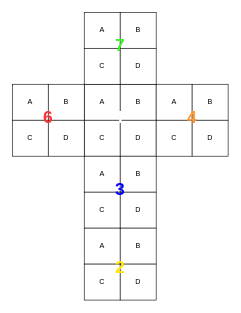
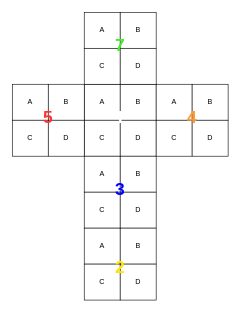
  <mxCell id="0" />
  <mxCell id="1" parent="0" />
  <mxCell id="2" value="A" style="rounded=0;whiteSpace=wrap;html=1;" vertex="1" parent="1"><mxGeometry x="140" y="140" width="60" height="60" as="geometry" /></mxCell>
  <mxCell id="3" value="B" style="rounded=0;whiteSpace=wrap;html=1;" vertex="1" parent="1"><mxGeometry x="200" y="140" width="60" height="60" as="geometry" /></mxCell>
  <mxCell id="4" value="C" style="rounded=0;whiteSpace=wrap;html=1;" vertex="1" parent="1"><mxGeometry x="140" y="200" width="60" height="60" as="geometry" /></mxCell>
  <mxCell id="5" value="D" style="rounded=0;whiteSpace=wrap;html=1;" vertex="1" parent="1"><mxGeometry x="200" y="200" width="60" height="60" as="geometry" /></mxCell>
  <mxCell id="6" value="A" style="rounded=0;whiteSpace=wrap;html=1;" vertex="1" parent="1"><mxGeometry x="140" y="20" width="60" height="60" as="geometry" /></mxCell>
  <mxCell id="7" value="B" style="rounded=0;whiteSpace=wrap;html=1;" vertex="1" parent="1"><mxGeometry x="200" y="20" width="60" height="60" as="geometry" /></mxCell>
  <mxCell id="8" value="C" style="rounded=0;whiteSpace=wrap;html=1;" vertex="1" parent="1"><mxGeometry x="140" y="80" width="60" height="60" as="geometry" /></mxCell>
  <mxCell id="9" value="D" style="rounded=0;whiteSpace=wrap;html=1;" vertex="1" parent="1"><mxGeometry x="200" y="80" width="60" height="60" as="geometry" /></mxCell>
  <mxCell id="10" value="A" style="rounded=0;whiteSpace=wrap;html=1;" vertex="1" parent="1"><mxGeometry x="20" y="140" width="60" height="60" as="geometry" /></mxCell>
  <mxCell id="11" value="B" style="rounded=0;whiteSpace=wrap;html=1;" vertex="1" parent="1"><mxGeometry x="80" y="140" width="60" height="60" as="geometry" /></mxCell>
  <mxCell id="12" value="C" style="rounded=0;whiteSpace=wrap;html=1;" vertex="1" parent="1"><mxGeometry x="20" y="200" width="60" height="60" as="geometry" /></mxCell>
  <mxCell id="13" value="D" style="rounded=0;whiteSpace=wrap;html=1;" vertex="1" parent="1"><mxGeometry x="80" y="200" width="60" height="60" as="geometry" /></mxCell>
  <mxCell id="14" value="A" style="rounded=0;whiteSpace=wrap;html=1;" vertex="1" parent="1"><mxGeometry x="140" y="260" width="60" height="60" as="geometry" /></mxCell>
  <mxCell id="15" value="B" style="rounded=0;whiteSpace=wrap;html=1;" vertex="1" parent="1"><mxGeometry x="200" y="260" width="60" height="60" as="geometry" /></mxCell>
  <mxCell id="16" value="C" style="rounded=0;whiteSpace=wrap;html=1;" vertex="1" parent="1"><mxGeometry x="140" y="320" width="60" height="60" as="geometry" /></mxCell>
  <mxCell id="17" value="D" style="rounded=0;whiteSpace=wrap;html=1;" vertex="1" parent="1"><mxGeometry x="200" y="320" width="60" height="60" as="geometry" /></mxCell>
  <mxCell id="18" value="A" style="rounded=0;whiteSpace=wrap;html=1;" vertex="1" parent="1"><mxGeometry x="260" y="140" width="60" height="60" as="geometry" /></mxCell>
  <mxCell id="19" value="B" style="rounded=0;whiteSpace=wrap;html=1;" vertex="1" parent="1"><mxGeometry x="320" y="140" width="60" height="60" as="geometry" /></mxCell>
  <mxCell id="20" value="C" style="rounded=0;whiteSpace=wrap;html=1;" vertex="1" parent="1"><mxGeometry x="260" y="200" width="60" height="60" as="geometry" /></mxCell>
  <mxCell id="21" value="D" style="rounded=0;whiteSpace=wrap;html=1;" vertex="1" parent="1"><mxGeometry x="320" y="200" width="60" height="60" as="geometry" /></mxCell>
  <mxCell id="22" value="A" style="rounded=0;whiteSpace=wrap;html=1;" vertex="1" parent="1"><mxGeometry x="140" y="380" width="60" height="60" as="geometry" /></mxCell>
  <mxCell id="23" value="B" style="rounded=0;whiteSpace=wrap;html=1;" vertex="1" parent="1"><mxGeometry x="200" y="380" width="60" height="60" as="geometry" /></mxCell>
  <mxCell id="24" value="C" style="rounded=0;whiteSpace=wrap;html=1;" vertex="1" parent="1"><mxGeometry x="140" y="440" width="60" height="60" as="geometry" /></mxCell>
  <mxCell id="25" value="D" style="rounded=0;whiteSpace=wrap;html=1;" vertex="1" parent="1"><mxGeometry x="200" y="440" width="60" height="60" as="geometry" /></mxCell>
  <mxCell id="26" value="&lt;b style=&quot;font-size: 29px;&quot;&gt;&lt;font color=&quot;#ffffff&quot; style=&quot;font-size: 29px;&quot;&gt;1&lt;/font&gt;&lt;/b&gt;" style="text;html=1;align=center;verticalAlign=middle;whiteSpace=wrap;rounded=0;fontSize=29;" vertex="1" parent="1"><mxGeometry x="170" y="180" width="60" height="30" as="geometry" /></mxCell>
  <mxCell id="27" value="&lt;b style=&quot;font-size: 29px;&quot;&gt;&lt;font color=&quot;#ff9933&quot; style=&quot;font-size: 29px;&quot;&gt;4&lt;/font&gt;&lt;/b&gt;" style="text;html=1;align=center;verticalAlign=middle;whiteSpace=wrap;rounded=0;fontSize=29;" vertex="1" parent="1"><mxGeometry x="290" y="180" width="60" height="30" as="geometry" /></mxCell>
  <mxCell id="28" value="&lt;b style=&quot;font-size: 29px;&quot;&gt;&lt;font color=&quot;#0000ff&quot; style=&quot;font-size: 29px;&quot;&gt;3&lt;/font&gt;&lt;/b&gt;" style="text;html=1;align=center;verticalAlign=middle;whiteSpace=wrap;rounded=0;fontSize=29;" vertex="1" parent="1"><mxGeometry x="170" y="300" width="60" height="30" as="geometry" /></mxCell>
  <mxCell id="29" value="&lt;b style=&quot;font-size: 29px;&quot;&gt;&lt;font color=&quot;#ffe605&quot; style=&quot;font-size: 29px;&quot;&gt;2&lt;/font&gt;&lt;/b&gt;" style="text;html=1;align=center;verticalAlign=middle;whiteSpace=wrap;rounded=0;fontSize=29;" vertex="1" parent="1"><mxGeometry x="170" y="430" width="60" height="30" as="geometry" /></mxCell>
  <mxCell id="30" value="&lt;b style=&quot;font-size: 29px;&quot;&gt;&lt;font color=&quot;#3df029&quot; style=&quot;font-size: 29px;&quot;&gt;7&lt;/font&gt;&lt;/b&gt;" style="text;html=1;align=center;verticalAlign=middle;whiteSpace=wrap;rounded=0;fontSize=29;" vertex="1" parent="1"><mxGeometry x="170" y="60" width="60" height="30" as="geometry" /></mxCell>
- <mxCell id="31" value="&lt;b style=&quot;font-size: 29px;&quot;&gt;&lt;font color=&quot;#ff3333&quot; style=&quot;font-size: 29px;&quot;&gt;6&lt;/font&gt;&lt;/b&gt;" style="text;html=1;align=center;verticalAlign=middle;whiteSpace=wrap;rounded=0;fontSize=29;" vertex="1" parent="1"><mxGeometry x="50" y="180" width="60" height="30" as="geometry" /></mxCell>
+ <mxCell id="31" value="&lt;b style=&quot;font-size: 29px;&quot;&gt;&lt;font color=&quot;#ff3333&quot; style=&quot;font-size: 29px;&quot;&gt;5&lt;/font&gt;&lt;/b&gt;" style="text;html=1;align=center;verticalAlign=middle;whiteSpace=wrap;rounded=0;fontSize=29;" vertex="1" parent="1"><mxGeometry x="50" y="180" width="60" height="30" as="geometry" /></mxCell>
